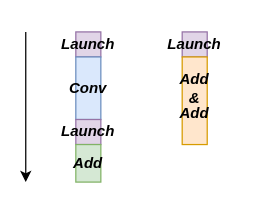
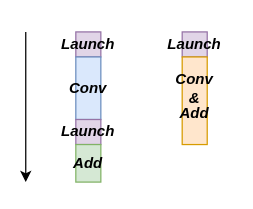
  <mxCell id="0" />
  <mxCell id="1" parent="0" />
  <mxCell id="2" value="" style="rounded=0;whiteSpace=wrap;html=1;fillColor=#e1d5e7;strokeColor=#9673a6;" vertex="1" parent="1"><mxGeometry x="60" y="25" width="20" height="20" as="geometry" /></mxCell>
  <mxCell id="3" value="" style="rounded=0;whiteSpace=wrap;html=1;fillColor=#dae8fc;strokeColor=#6c8ebf;" vertex="1" parent="1"><mxGeometry x="60" y="45" width="20" height="50" as="geometry" /></mxCell>
  <mxCell id="4" value="" style="rounded=0;whiteSpace=wrap;html=1;fillColor=#e1d5e7;strokeColor=#9673a6;" vertex="1" parent="1"><mxGeometry x="60" y="95" width="20" height="20" as="geometry" /></mxCell>
  <mxCell id="5" value="" style="rounded=0;whiteSpace=wrap;html=1;fillColor=#d5e8d4;strokeColor=#82b366;" vertex="1" parent="1"><mxGeometry x="60" y="115" width="20" height="30" as="geometry" /></mxCell>
  <mxCell id="6" value="&lt;i&gt;&lt;b&gt;Conv&lt;/b&gt;&lt;/i&gt;" style="text;html=1;align=center;verticalAlign=middle;whiteSpace=wrap;rounded=0;" vertex="1" parent="1"><mxGeometry x="45" y="55" width="50" height="30" as="geometry" /></mxCell>
  <mxCell id="7" value="&lt;i&gt;&lt;b&gt;Add&lt;/b&gt;&lt;/i&gt;" style="text;html=1;align=center;verticalAlign=middle;whiteSpace=wrap;rounded=0;" vertex="1" parent="1"><mxGeometry x="45" y="115" width="50" height="30" as="geometry" /></mxCell>
  <mxCell id="8" value="&lt;i&gt;&lt;b&gt;Launch&lt;/b&gt;&lt;/i&gt;" style="text;html=1;align=center;verticalAlign=middle;whiteSpace=wrap;rounded=0;" vertex="1" parent="1"><mxGeometry x="45" y="20" width="50" height="30" as="geometry" /></mxCell>
  <mxCell id="9" value="&lt;i&gt;&lt;b&gt;Launch&lt;/b&gt;&lt;/i&gt;" style="text;html=1;align=center;verticalAlign=middle;whiteSpace=wrap;rounded=0;" vertex="1" parent="1"><mxGeometry x="45" y="90" width="50" height="30" as="geometry" /></mxCell>
  <mxCell id="10" value="" style="rounded=0;whiteSpace=wrap;html=1;fillColor=#e1d5e7;strokeColor=#9673a6;" vertex="1" parent="1"><mxGeometry x="145" y="25" width="20" height="20" as="geometry" /></mxCell>
  <mxCell id="11" value="" style="rounded=0;whiteSpace=wrap;html=1;fillColor=#ffe6cc;strokeColor=#d79b00;" vertex="1" parent="1"><mxGeometry x="145" y="45" width="20" height="70" as="geometry" /></mxCell>
- <mxCell id="12" value="&lt;i&gt;&lt;b&gt;Add&lt;/b&gt;&lt;/i&gt;&lt;br&gt;&lt;b&gt;&lt;i&gt;&amp;amp;&lt;/i&gt;&lt;/b&gt;" style="text;html=1;align=center;verticalAlign=middle;whiteSpace=wrap;rounded=0;" vertex="1" parent="1"><mxGeometry x="130" y="55" width="50" height="30" as="geometry" /></mxCell>
+ <mxCell id="12" value="&lt;i&gt;&lt;b&gt;Conv&lt;/b&gt;&lt;/i&gt;&lt;br&gt;&lt;b&gt;&lt;i&gt;&amp;amp;&lt;/i&gt;&lt;/b&gt;" style="text;html=1;align=center;verticalAlign=middle;whiteSpace=wrap;rounded=0;" vertex="1" parent="1"><mxGeometry x="130" y="55" width="50" height="30" as="geometry" /></mxCell>
  <mxCell id="13" value="&lt;i&gt;&lt;b&gt;Add&lt;/b&gt;&lt;/i&gt;" style="text;html=1;align=center;verticalAlign=middle;whiteSpace=wrap;rounded=0;" vertex="1" parent="1"><mxGeometry x="130" y="75" width="50" height="30" as="geometry" /></mxCell>
  <mxCell id="14" value="&lt;i&gt;&lt;b&gt;Launch&lt;/b&gt;&lt;/i&gt;" style="text;html=1;align=center;verticalAlign=middle;whiteSpace=wrap;rounded=0;" vertex="1" parent="1"><mxGeometry x="130" y="20" width="50" height="30" as="geometry" /></mxCell>
  <mxCell id="15" value="" style="endArrow=classic;html=1;rounded=0;" edge="1" parent="1"><mxGeometry width="50" height="50" relative="1" as="geometry"><mxPoint x="20" y="25" as="sourcePoint" /><mxPoint x="20" y="145" as="targetPoint" /></mxGeometry></mxCell>
